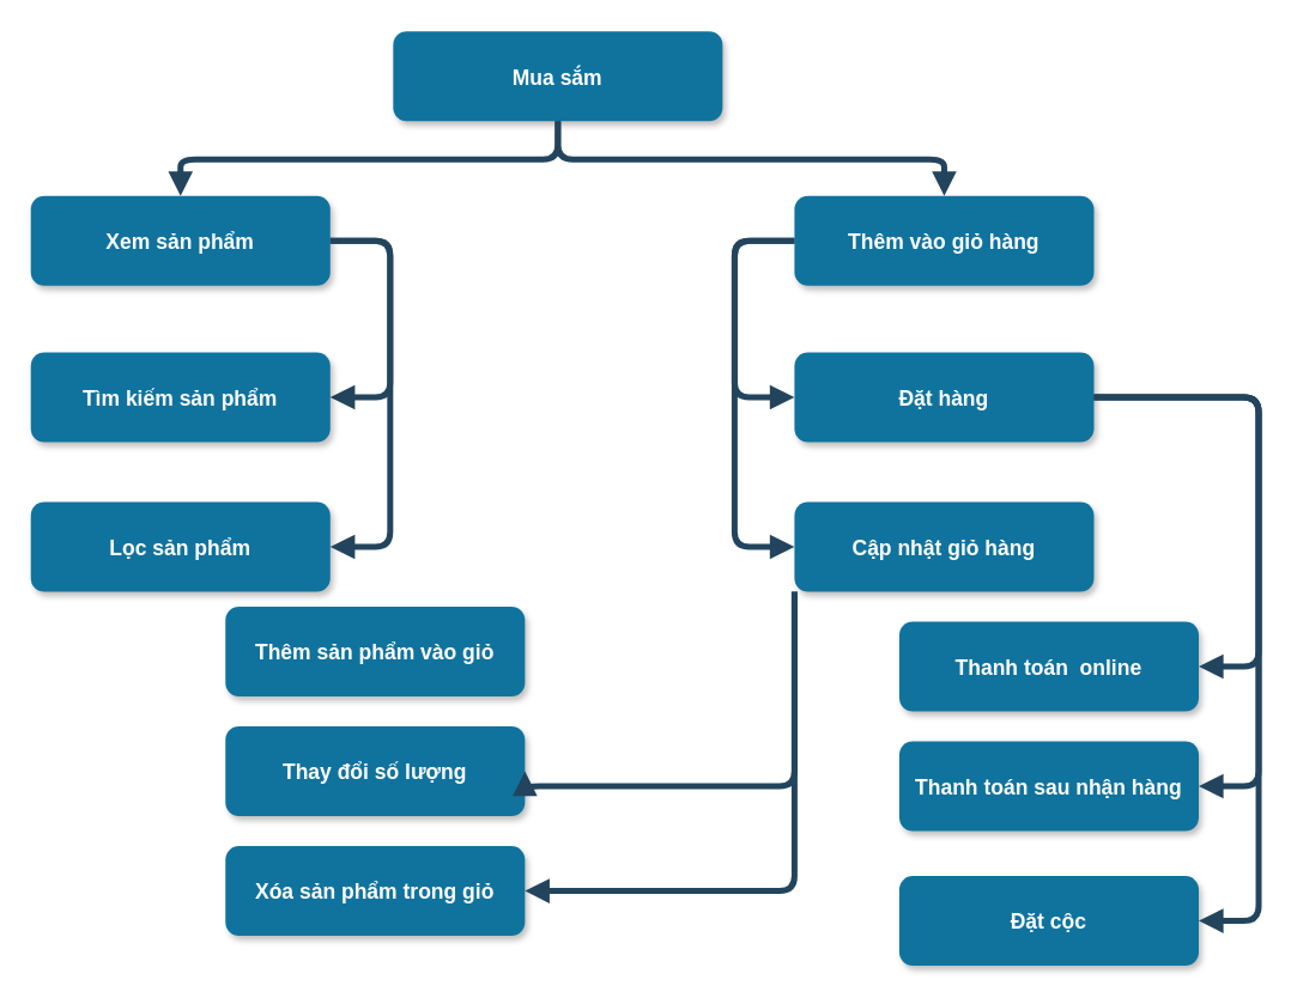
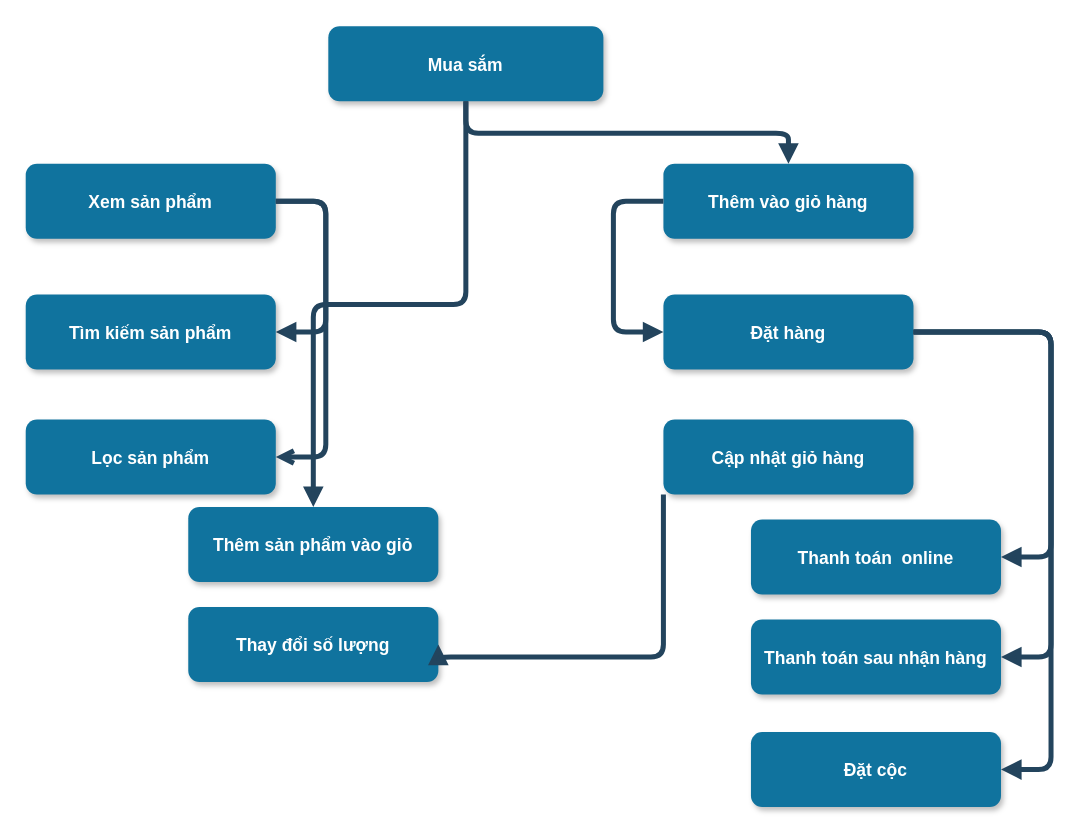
  <mxCell id="0" />
  <mxCell id="1" parent="0" />
  <mxCell id="2" value="Mua sắm" style="rounded=1;fillColor=#10739E;strokeColor=none;shadow=1;gradientColor=none;fontStyle=1;fontColor=#FFFFFF;fontSize=14;" parent="1" vertex="1"><mxGeometry x="262" y="20.5" width="220" height="60" as="geometry" /></mxCell>
  <mxCell id="3" value="Xem sản phẩm" style="rounded=1;fillColor=#10739E;strokeColor=none;shadow=1;gradientColor=none;fontStyle=1;fontColor=#FFFFFF;fontSize=14;" parent="1" vertex="1"><mxGeometry x="20" y="130.5" width="200" height="60" as="geometry" /></mxCell>
  <mxCell id="4" value="Thêm vào giỏ hàng" style="rounded=1;fillColor=#10739E;strokeColor=none;shadow=1;gradientColor=none;fontStyle=1;fontColor=#FFFFFF;fontSize=14;" parent="1" vertex="1"><mxGeometry x="530" y="130.5" width="200" height="60" as="geometry" /></mxCell>
  <mxCell id="5" value="Đặt hàng" style="rounded=1;fillColor=#10739E;strokeColor=none;shadow=1;gradientColor=none;fontStyle=1;fontColor=#FFFFFF;fontSize=14;" parent="1" vertex="1"><mxGeometry x="530" y="235" width="200" height="60" as="geometry" /></mxCell>
  <mxCell id="6" value="Cập nhật giỏ hàng" style="rounded=1;fillColor=#10739E;strokeColor=none;shadow=1;gradientColor=none;fontStyle=1;fontColor=#FFFFFF;fontSize=14;" parent="1" vertex="1"><mxGeometry x="530" y="335" width="200" height="60" as="geometry" /></mxCell>
  <mxCell id="7" value="" style="edgeStyle=elbowEdgeStyle;elbow=vertical;strokeWidth=4;endArrow=block;endFill=1;fontStyle=1;strokeColor=#23445D;" parent="1" source="2" target="4" edge="1"><mxGeometry x="22" y="165.5" width="100" height="100" as="geometry"><mxPoint x="-378" y="-59.5" as="sourcePoint" /><mxPoint x="-278" y="-159.5" as="targetPoint" /></mxGeometry></mxCell>
- <mxCell id="8" value="" style="edgeStyle=elbowEdgeStyle;elbow=vertical;strokeWidth=4;endArrow=block;endFill=1;fontStyle=1;strokeColor=#23445D;" parent="1" source="2" target="3" edge="1"><mxGeometry x="22" y="165.5" width="100" height="100" as="geometry"><mxPoint x="-378" y="-59.5" as="sourcePoint" /><mxPoint x="-278" y="-159.5" as="targetPoint" /></mxGeometry></mxCell>
+ <mxCell id="8" value="" style="edgeStyle=elbowEdgeStyle;elbow=vertical;strokeWidth=4;endArrow=block;endFill=1;fontStyle=1;strokeColor=#23445D;" parent="1" source="2" target="15" edge="1"><mxGeometry x="22" y="165.5" width="100" height="100" as="geometry"><mxPoint x="-378" y="-59.5" as="sourcePoint" /><mxPoint x="-278" y="-159.5" as="targetPoint" /></mxGeometry></mxCell>
  <mxCell id="9" value="" style="edgeStyle=elbowEdgeStyle;elbow=vertical;strokeWidth=4;endArrow=block;endFill=1;fontStyle=1;strokeColor=#23445D;entryX=0;entryY=0.5;entryDx=0;entryDy=0;exitX=0;exitY=0.5;exitDx=0;exitDy=0;" edge="1" parent="1" source="4" target="5"><mxGeometry x="22" y="165.5" width="100" height="100" as="geometry"><mxPoint x="600" y="205" as="sourcePoint" /><mxPoint x="640" y="141" as="targetPoint" /><Array as="points"><mxPoint x="490" y="212" /></Array></mxGeometry></mxCell>
- <mxCell id="10" value="" style="edgeStyle=elbowEdgeStyle;elbow=vertical;strokeWidth=4;endArrow=block;endFill=1;fontStyle=1;strokeColor=#23445D;entryX=0;entryY=0.5;entryDx=0;entryDy=0;exitX=0;exitY=0.5;exitDx=0;exitDy=0;" edge="1" parent="1" source="4" target="6"><mxGeometry x="22" y="165.5" width="100" height="100" as="geometry"><mxPoint x="640" y="201" as="sourcePoint" /><mxPoint x="640" y="245" as="targetPoint" /><Array as="points"><mxPoint x="490" y="265" /></Array></mxGeometry></mxCell>
  <mxCell id="11" value="" style="edgeStyle=elbowEdgeStyle;elbow=vertical;strokeWidth=4;endArrow=block;endFill=1;fontStyle=1;strokeColor=#23445D;exitX=1;exitY=0.5;exitDx=0;exitDy=0;entryX=1;entryY=0.5;entryDx=0;entryDy=0;" edge="1" parent="1" source="3" target="12"><mxGeometry x="22" y="165.5" width="100" height="100" as="geometry"><mxPoint x="382" y="91" as="sourcePoint" /><mxPoint x="130" y="141" as="targetPoint" /><Array as="points"><mxPoint x="260" y="212" /></Array></mxGeometry></mxCell>
  <mxCell id="12" value="Tìm kiếm sản phẩm" style="rounded=1;fillColor=#10739E;strokeColor=none;shadow=1;gradientColor=none;fontStyle=1;fontColor=#FFFFFF;fontSize=14;" vertex="1" parent="1"><mxGeometry x="20" y="235" width="200" height="60" as="geometry" /></mxCell>
  <mxCell id="13" value="Lọc sản phẩm" style="rounded=1;fillColor=#10739E;strokeColor=none;shadow=1;gradientColor=none;fontStyle=1;fontColor=#FFFFFF;fontSize=14;" vertex="1" parent="1"><mxGeometry x="20" y="335" width="200" height="60" as="geometry" /></mxCell>
- <mxCell id="14" value="" style="edgeStyle=elbowEdgeStyle;elbow=vertical;strokeWidth=4;endArrow=block;endFill=1;fontStyle=1;strokeColor=#23445D;exitX=1;exitY=0.5;exitDx=0;exitDy=0;entryX=1;entryY=0.5;entryDx=0;entryDy=0;" edge="1" parent="1" source="3" target="13"><mxGeometry x="22" y="165.5" width="100" height="100" as="geometry"><mxPoint x="230" y="171" as="sourcePoint" /><mxPoint x="230" y="275" as="targetPoint" /><Array as="points"><mxPoint x="260" y="255" /></Array></mxGeometry></mxCell>
+ <mxCell id="14" value="" style="edgeStyle=elbowEdgeStyle;elbow=vertical;strokeWidth=4;endArrow=open;endFill=1;fontStyle=1;strokeColor=#23445D;exitX=1;exitY=0.5;exitDx=0;exitDy=0;entryX=1;entryY=0.5;entryDx=0;entryDy=0;" edge="1" parent="1" source="3" target="13"><mxGeometry x="22" y="165.5" width="100" height="100" as="geometry"><mxPoint x="230" y="171" as="sourcePoint" /><mxPoint x="230" y="275" as="targetPoint" /><Array as="points"><mxPoint x="260" y="255" /></Array></mxGeometry></mxCell>
  <mxCell id="15" value="Thêm sản phẩm vào giỏ" style="rounded=1;fillColor=#10739E;strokeColor=none;shadow=1;gradientColor=none;fontStyle=1;fontColor=#FFFFFF;fontSize=14;" vertex="1" parent="1"><mxGeometry x="150" y="405" width="200" height="60" as="geometry" /></mxCell>
  <mxCell id="16" value="Thay đổi số lượng" style="rounded=1;fillColor=#10739E;strokeColor=none;shadow=1;gradientColor=none;fontStyle=1;fontColor=#FFFFFF;fontSize=14;" vertex="1" parent="1"><mxGeometry x="150" y="485" width="200" height="60" as="geometry" /></mxCell>
- <mxCell id="17" value="Xóa sản phẩm trong giỏ" style="rounded=1;fillColor=#10739E;strokeColor=none;shadow=1;gradientColor=none;fontStyle=1;fontColor=#FFFFFF;fontSize=14;" vertex="1" parent="1"><mxGeometry x="150" y="565" width="200" height="60" as="geometry" /></mxCell>
  <mxCell id="18" value="" style="edgeStyle=elbowEdgeStyle;elbow=vertical;strokeWidth=4;endArrow=block;endFill=1;fontStyle=1;strokeColor=#23445D;entryX=1;entryY=0.5;entryDx=0;entryDy=0;exitX=0;exitY=1;exitDx=0;exitDy=0;" edge="1" parent="1" source="6" target="16"><mxGeometry x="22" y="165.5" width="100" height="100" as="geometry"><mxPoint x="740" y="375" as="sourcePoint" /><mxPoint x="710" y="455" as="targetPoint" /><Array as="points"><mxPoint x="520" y="525" /></Array></mxGeometry></mxCell>
- <mxCell id="19" value="" style="edgeStyle=elbowEdgeStyle;elbow=vertical;strokeWidth=4;endArrow=block;endFill=1;fontStyle=1;strokeColor=#23445D;entryX=1;entryY=0.5;entryDx=0;entryDy=0;exitX=0;exitY=1;exitDx=0;exitDy=0;" edge="1" parent="1" source="6" target="17"><mxGeometry x="22" y="165.5" width="100" height="100" as="geometry"><mxPoint x="750" y="385" as="sourcePoint" /><mxPoint x="720" y="465" as="targetPoint" /><Array as="points"><mxPoint x="710" y="595" /></Array></mxGeometry></mxCell>
  <mxCell id="20" value="Thanh toán  online" style="rounded=1;fillColor=#10739E;strokeColor=none;shadow=1;gradientColor=none;fontStyle=1;fontColor=#FFFFFF;fontSize=14;" vertex="1" parent="1"><mxGeometry x="600" y="415" width="200" height="60" as="geometry" /></mxCell>
  <mxCell id="21" value="Thanh toán sau nhận hàng" style="rounded=1;fillColor=#10739E;strokeColor=none;shadow=1;gradientColor=none;fontStyle=1;fontColor=#FFFFFF;fontSize=14;" vertex="1" parent="1"><mxGeometry x="600" y="495" width="200" height="60" as="geometry" /></mxCell>
  <mxCell id="22" value="Đặt cộc" style="rounded=1;fillColor=#10739E;strokeColor=none;shadow=1;gradientColor=none;fontStyle=1;fontColor=#FFFFFF;fontSize=14;" vertex="1" parent="1"><mxGeometry x="600" y="585" width="200" height="60" as="geometry" /></mxCell>
  <mxCell id="23" value="" style="edgeStyle=elbowEdgeStyle;elbow=vertical;strokeWidth=4;endArrow=block;endFill=1;fontStyle=1;strokeColor=#23445D;entryX=1;entryY=0.5;entryDx=0;entryDy=0;exitX=1;exitY=0.5;exitDx=0;exitDy=0;" edge="1" parent="1" source="5" target="20"><mxGeometry x="22" y="165.5" width="100" height="100" as="geometry"><mxPoint x="540" y="405" as="sourcePoint" /><mxPoint x="360" y="445" as="targetPoint" /><Array as="points"><mxPoint x="840" y="365" /></Array></mxGeometry></mxCell>
  <mxCell id="24" value="" style="edgeStyle=elbowEdgeStyle;elbow=vertical;strokeWidth=4;endArrow=block;endFill=1;fontStyle=1;strokeColor=#23445D;entryX=1;entryY=0.5;entryDx=0;entryDy=0;exitX=1;exitY=0.5;exitDx=0;exitDy=0;" edge="1" parent="1" source="5" target="21"><mxGeometry x="22" y="165.5" width="100" height="100" as="geometry"><mxPoint x="740" y="275" as="sourcePoint" /><mxPoint x="810" y="455" as="targetPoint" /><Array as="points"><mxPoint x="840" y="395" /></Array></mxGeometry></mxCell>
  <mxCell id="25" value="" style="edgeStyle=elbowEdgeStyle;elbow=vertical;strokeWidth=4;endArrow=block;endFill=1;fontStyle=1;strokeColor=#23445D;entryX=1;entryY=0.5;entryDx=0;entryDy=0;exitX=1;exitY=0.5;exitDx=0;exitDy=0;" edge="1" parent="1" source="5" target="22"><mxGeometry x="22" y="165.5" width="100" height="100" as="geometry"><mxPoint x="750" y="285" as="sourcePoint" /><mxPoint x="820" y="465" as="targetPoint" /><Array as="points"><mxPoint x="840" y="445" /></Array></mxGeometry></mxCell>
